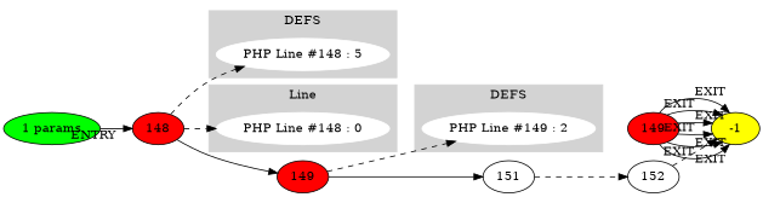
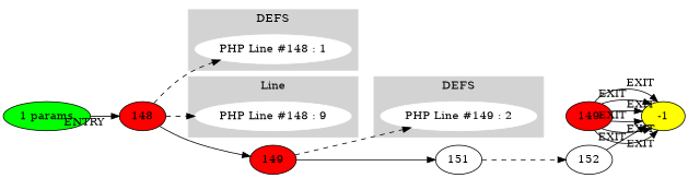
  digraph {
    fontname="DejaVu Serif"
    rankdir=LR
    node [fontname="DejaVu Serif" style=filled]
    edge [fontname="DejaVu Serif" xlabel=EXIT]
-   n1 [color=white label="PHP Line #148 : 5"]
+   n1 [color=white label="PHP Line #148 : 1"]
    n2 [color=white label="PHP Line #149 : 2"]
-   n3 [color=white label="PHP Line #148 : 0"]
+   n3 [color=white label="PHP Line #148 : 9"]
    n4 [fillcolor=red label=148]
    n5 [fillcolor=red label=149]
    n6 [label=151 style=""]
    n7 [label=152 style=""]
    -1 [fillcolor=yellow]
    n9 [fillcolor=red label=149]
    n10 [fillcolor=green label="1 params"]
    subgraph cluster_1 {
      color=lightgrey
      label=DEFS
      style=filled
      n1
    }
    subgraph cluster_2 {
      color=lightgrey
      label=DEFS
      style=filled
      n2
    }
    subgraph cluster_3 {
      color=lightgrey
      label=Line
      style=filled
      n3
    }
    n4 -> n1 [style=dashed xlabel=""]
    n4 -> n3 [style=dashed xlabel=""]
    n4 -> n5 [xlabel=""]
    n5 -> n2 [style=dashed xlabel=""]
    n5 -> n6 [xlabel=""]
    n6 -> n7 [style=dashed xlabel=""]
-   n7 -> -1 [style=dashed]
+   n7 -> -1
    n9 -> -1
    n9 -> -1
    n9 -> -1
    n9 -> -1
    n9 -> -1
    n9 -> -1
    n10 -> n4 [xlabel=ENTRY]
  }
